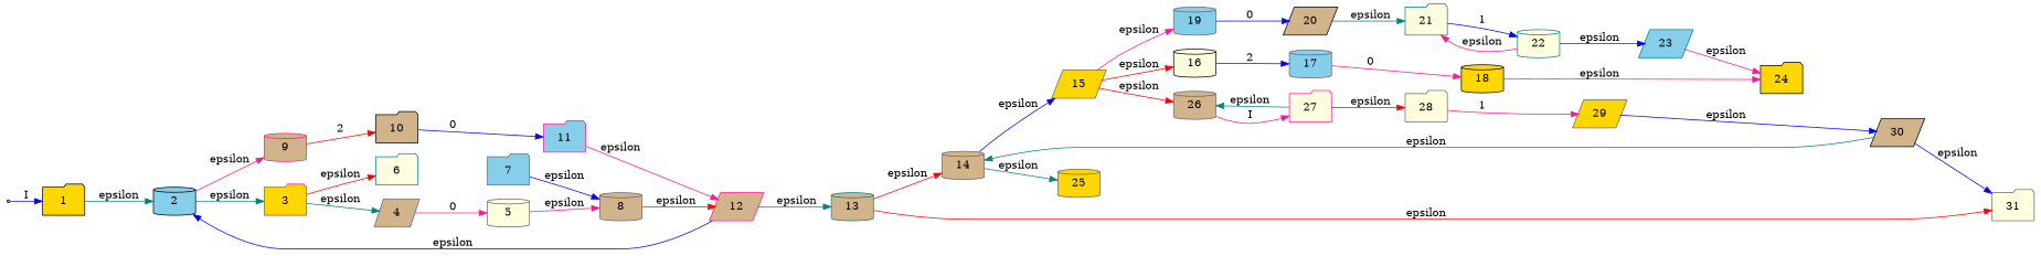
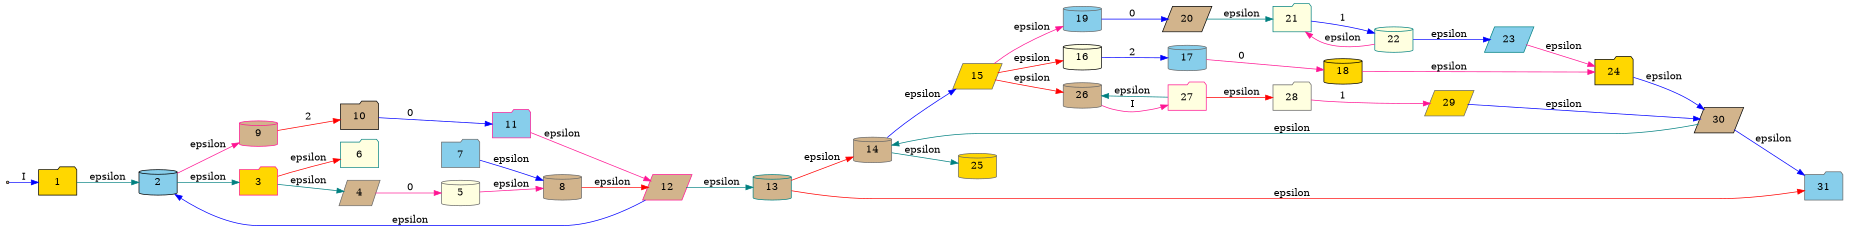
  digraph {
    rankdir=LR
    node [color=gray40 fillcolor=tan shape=cylinder style=filled]
    edge [color=blue]
    nodeI [color=black shape=point]
    1 [color=black fillcolor=gold shape=folder]
    2 [color=black fillcolor=skyblue]
    3 [color=deeppink fillcolor=gold shape=folder]
    9 [color=deeppink]
    4 [shape=parallelogram]
    6 [color=teal fillcolor=lightyellow shape=folder]
    10 [color=black shape=folder]
    5 [fillcolor=lightyellow]
    8
    12 [color=deeppink shape=parallelogram]
    7 [fillcolor=skyblue shape=folder]
    13 [color=teal]
    11 [color=deeppink fillcolor=skyblue shape=folder]
    14
-   31 [fillcolor=lightyellow shape=folder]
+   31 [fillcolor=skyblue shape=folder]
    15 [fillcolor=gold shape=parallelogram]
    25 [fillcolor=gold]
    16 [color=black fillcolor=lightyellow]
    19 [fillcolor=skyblue]
    26
    17 [fillcolor=skyblue]
    20 [color=black shape=parallelogram]
    18 [color=black fillcolor=gold]
    24 [color=black fillcolor=gold shape=folder]
    30 [color=black shape=parallelogram]
    21 [color=teal fillcolor=lightyellow shape=folder]
    22 [color=teal fillcolor=lightyellow]
    23 [color=teal fillcolor=skyblue shape=parallelogram]
    27 [color=deeppink fillcolor=lightyellow shape=folder]
    28 [fillcolor=lightyellow shape=folder]
    29 [fillcolor=gold shape=parallelogram]
    nodeI -> 1 [label=I]
    1 -> 2 [color=teal label=epsilon]
    2 -> 3 [color=teal label=epsilon]
    2 -> 9 [color=deeppink label=epsilon]
    3 -> 4 [color=teal label=epsilon]
    3 -> 6 [color=red label=epsilon]
    9 -> 10 [color=red label=2]
    4 -> 5 [color=deeppink label=0]
    10 -> 11 [label=0]
    5 -> 8 [color=deeppink label=epsilon]
    8 -> 12 [color=red label=epsilon]
    12 -> 2 [label=epsilon]
    12 -> 13 [color=teal label=epsilon]
    7 -> 8 [label=epsilon]
    13 -> 14 [color=red label=epsilon]
    13 -> 31 [color=red label=epsilon]
    11 -> 12 [color=deeppink label=epsilon]
    14 -> 15 [label=epsilon]
    14 -> 25 [color=teal label=epsilon]
    15 -> 16 [color=red label=epsilon]
    15 -> 19 [color=deeppink label=epsilon]
    15 -> 26 [color=red label=epsilon]
    16 -> 17 [label=2]
    19 -> 20 [label=0]
    26 -> 27 [color=deeppink label=I]
    17 -> 18 [color=deeppink label=0]
    20 -> 21 [color=teal label=epsilon]
    18 -> 24 [color=deeppink label=epsilon]
+   24 -> 30 [label=epsilon]
    30 -> 14 [color=teal label=epsilon]
    30 -> 31 [label=epsilon]
    21 -> 22 [label=1]
    22 -> 21 [color=deeppink label=epsilon]
    22 -> 23 [label=epsilon]
    23 -> 24 [color=deeppink label=epsilon]
    27 -> 26 [color=teal label=epsilon]
    27 -> 28 [color=red label=epsilon]
    28 -> 29 [color=deeppink label=1]
    29 -> 30 [label=epsilon]
  }
